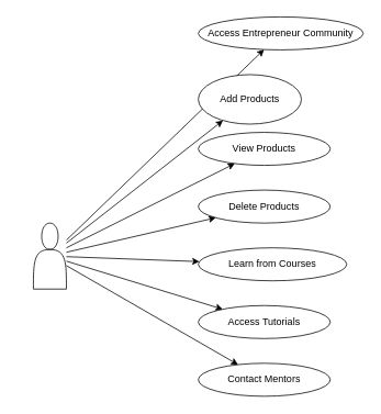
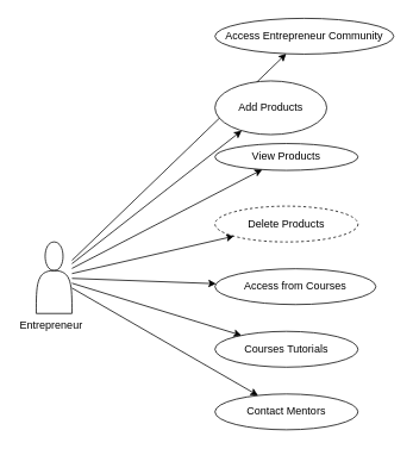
  <mxCell id="0" />
  <mxCell id="1" parent="0" />
  <mxCell id="2" value="" style="shape=actor;whiteSpace=wrap;html=1;" vertex="1" parent="1"><mxGeometry x="40" y="270" width="40" height="80" as="geometry" /></mxCell>
+ <mxCell id="3" value="Entrepreneur" style="text;html=1;whiteSpace=wrap;" vertex="1" parent="1"><mxGeometry x="20" y="350" width="80" height="20" as="geometry" /></mxCell>
  <mxCell id="4" value="Access Entrepreneur Community" style="ellipse;whiteSpace=wrap;html=1;" vertex="1" parent="1"><mxGeometry x="240" y="20" width="200" height="40" as="geometry" /></mxCell>
  <mxCell id="5" value="" edge="1" parent="1" source="2" target="4"><mxGeometry relative="1" as="geometry" /></mxCell>
  <mxCell id="6" value="Add Products" style="ellipse;whiteSpace=wrap;html=1;" vertex="1" parent="1"><mxGeometry x="240" y="90" width="125" height="60" as="geometry" /></mxCell>
  <mxCell id="7" value="" edge="1" parent="1" source="2" target="6"><mxGeometry relative="1" as="geometry" /></mxCell>
- <mxCell id="8" value="View Products" style="ellipse;whiteSpace=wrap;html=1;" vertex="1" parent="1"><mxGeometry x="240" y="160" width="160" height="40" as="geometry" /></mxCell>
+ <mxCell id="8" value="View Products" style="ellipse;whiteSpace=wrap;html=1;" vertex="1" parent="1"><mxGeometry x="240" y="160" width="160" height="30" as="geometry" /></mxCell>
  <mxCell id="9" value="" edge="1" parent="1" source="2" target="8"><mxGeometry relative="1" as="geometry" /></mxCell>
- <mxCell id="10" value="Delete Products" style="ellipse;whiteSpace=wrap;html=1;" vertex="1" parent="1"><mxGeometry x="240" y="230" width="160" height="40" as="geometry" /></mxCell>
+ <mxCell id="10" value="Delete Products" style="ellipse;whiteSpace=wrap;html=1;dashed=1;" vertex="1" parent="1"><mxGeometry x="240" y="230" width="160" height="40" as="geometry" /></mxCell>
  <mxCell id="11" value="" edge="1" parent="1" source="2" target="10"><mxGeometry relative="1" as="geometry" /></mxCell>
- <mxCell id="12" value="Learn from Courses" style="ellipse;whiteSpace=wrap;html=1;" vertex="1" parent="1"><mxGeometry x="240" y="300" width="180" height="40" as="geometry" /></mxCell>
+ <mxCell id="12" value="Access from Courses" style="ellipse;whiteSpace=wrap;html=1;" vertex="1" parent="1"><mxGeometry x="240" y="300" width="180" height="40" as="geometry" /></mxCell>
  <mxCell id="13" value="" edge="1" parent="1" source="2" target="12"><mxGeometry relative="1" as="geometry" /></mxCell>
- <mxCell id="14" value="Access Tutorials" style="ellipse;whiteSpace=wrap;html=1;" vertex="1" parent="1"><mxGeometry x="240" y="370" width="160" height="40" as="geometry" /></mxCell>
+ <mxCell id="14" value="Courses Tutorials" style="ellipse;whiteSpace=wrap;html=1;" vertex="1" parent="1"><mxGeometry x="240" y="370" width="160" height="40" as="geometry" /></mxCell>
  <mxCell id="15" value="" edge="1" parent="1" source="2" target="14"><mxGeometry relative="1" as="geometry" /></mxCell>
  <mxCell id="16" value="Contact Mentors" style="ellipse;whiteSpace=wrap;html=1;" vertex="1" parent="1"><mxGeometry x="240" y="440" width="160" height="40" as="geometry" /></mxCell>
  <mxCell id="17" value="" edge="1" parent="1" source="2" target="16"><mxGeometry relative="1" as="geometry" /></mxCell>
